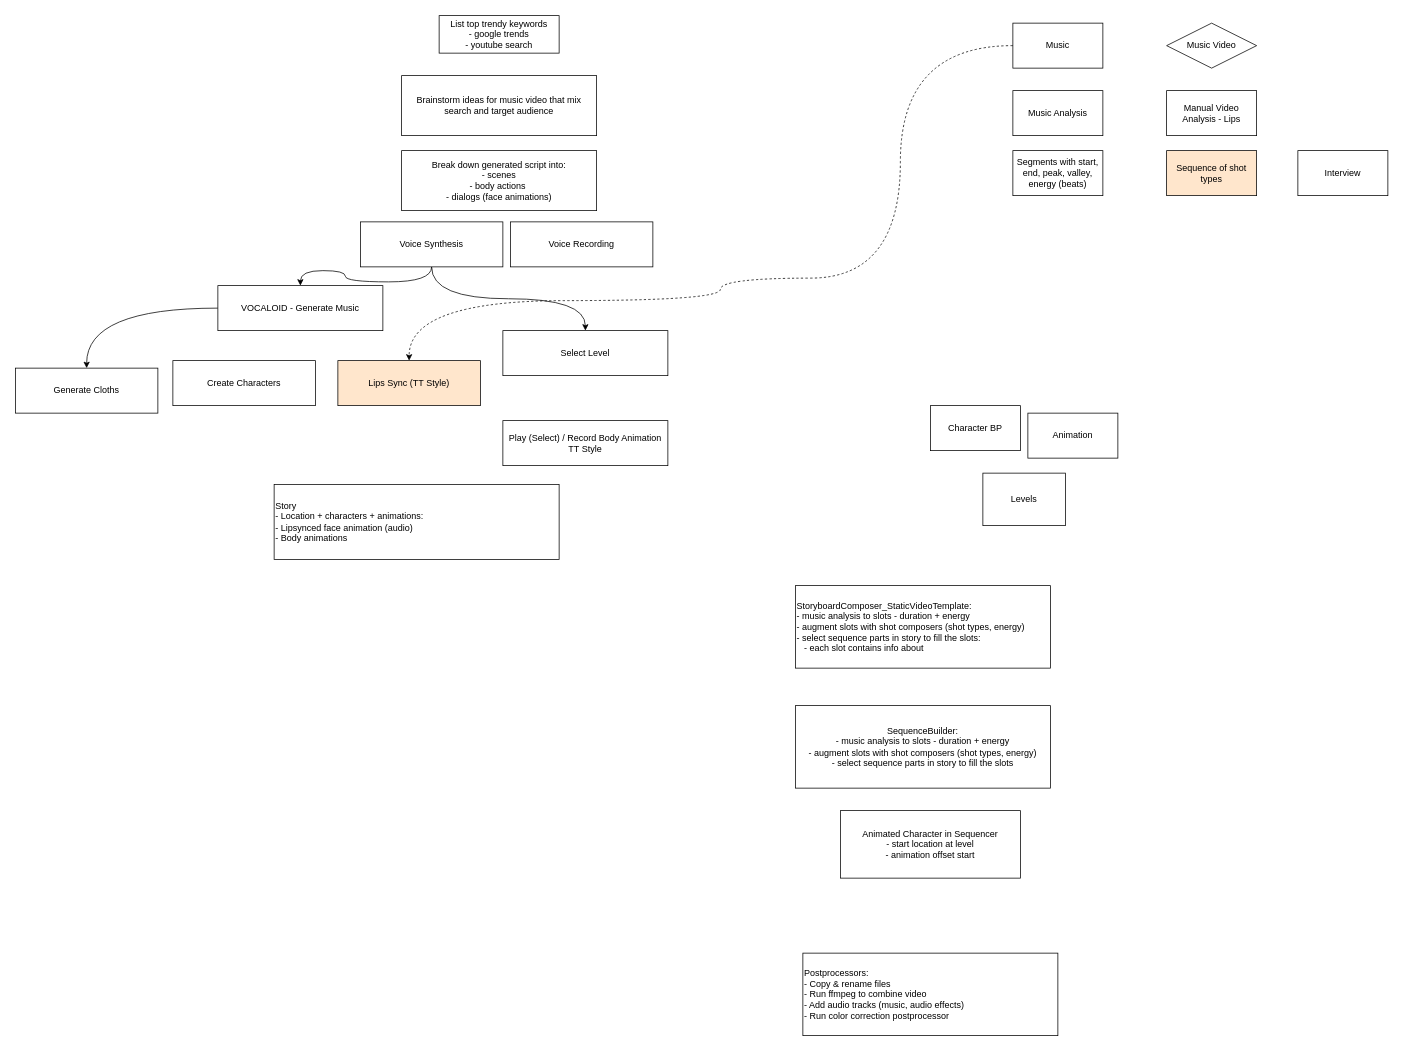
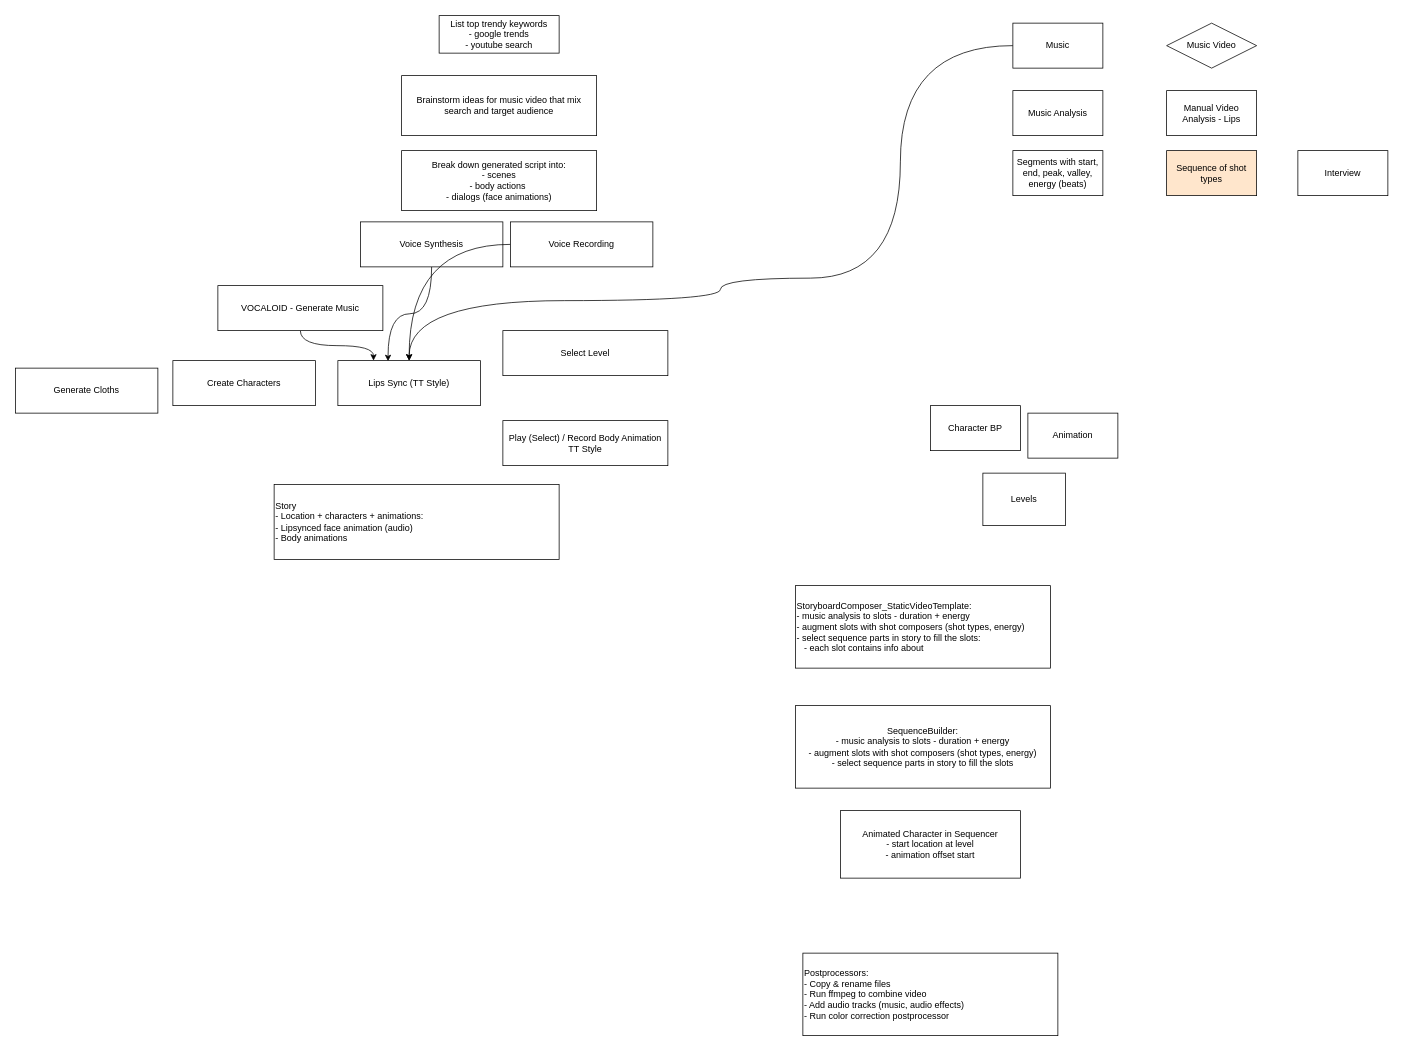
  <mxCell id="0" />
  <mxCell id="1" parent="0" />
- <mxCell id="2" style="edgeStyle=orthogonalEdgeStyle;curved=1;rounded=0;orthogonalLoop=1;jettySize=auto;html=1;entryX=0.5;entryY=0;entryDx=0;entryDy=0;dashed=1;" edge="1" parent="1" source="3" target="25"><mxGeometry relative="1" as="geometry"><Array as="points"><mxPoint x="1200" y="60" /><mxPoint x="1200" y="370" /><mxPoint x="960" y="370" /><mxPoint x="960" y="400" /><mxPoint x="545" y="400" /></Array></mxGeometry></mxCell>
+ <mxCell id="2" style="edgeStyle=orthogonalEdgeStyle;curved=1;rounded=0;orthogonalLoop=1;jettySize=auto;html=1;entryX=0.5;entryY=0;entryDx=0;entryDy=0;" edge="1" parent="1" source="3" target="25"><mxGeometry relative="1" as="geometry"><Array as="points"><mxPoint x="1200" y="60" /><mxPoint x="1200" y="370" /><mxPoint x="960" y="370" /><mxPoint x="960" y="400" /><mxPoint x="545" y="400" /></Array></mxGeometry></mxCell>
  <mxCell id="3" value="Music" style="rounded=0;whiteSpace=wrap;html=1;" vertex="1" parent="1"><mxGeometry x="1350" y="30" width="120" height="60" as="geometry" /></mxCell>
  <mxCell id="4" value="Music Analysis" style="rounded=0;whiteSpace=wrap;html=1;" vertex="1" parent="1"><mxGeometry x="1350" y="120" width="120" height="60" as="geometry" /></mxCell>
  <mxCell id="5" value="Music Video" style="rhombus;whiteSpace=wrap;html=1;" vertex="1" parent="1"><mxGeometry x="1555" y="30" width="120" height="60" as="geometry" /></mxCell>
  <mxCell id="6" value="Manual Video Analysis - Lips" style="rounded=0;whiteSpace=wrap;html=1;" vertex="1" parent="1"><mxGeometry x="1555" y="120" width="120" height="60" as="geometry" /></mxCell>
  <mxCell id="7" value="Sequence of shot types" style="rounded=0;whiteSpace=wrap;html=1;fillColor=#ffe6cc;" vertex="1" parent="1"><mxGeometry x="1555" y="200" width="120" height="60" as="geometry" /></mxCell>
  <mxCell id="8" value="Segments with start, end, peak, valley, energy (beats)" style="rounded=0;whiteSpace=wrap;html=1;" vertex="1" parent="1"><mxGeometry x="1350" y="200" width="120" height="60" as="geometry" /></mxCell>
  <mxCell id="9" value="Animation" style="rounded=0;whiteSpace=wrap;html=1;" vertex="1" parent="1"><mxGeometry x="1370" y="550" width="120" height="60" as="geometry" /></mxCell>
  <mxCell id="10" value="Character BP" style="rounded=0;whiteSpace=wrap;html=1;" vertex="1" parent="1"><mxGeometry x="1240" y="540" width="120" height="60" as="geometry" /></mxCell>
  <mxCell id="11" value="Levels" style="rounded=0;whiteSpace=wrap;html=1;" vertex="1" parent="1"><mxGeometry x="1310" y="630" width="110" height="70" as="geometry" /></mxCell>
  <mxCell id="12" value="Animated Character in Sequencer&lt;br&gt;- start location at level&lt;br&gt;- animation offset start" style="rounded=0;whiteSpace=wrap;html=1;" vertex="1" parent="1"><mxGeometry x="1120" y="1080" width="240" height="90" as="geometry" /></mxCell>
  <mxCell id="13" value="StoryboardComposer_StaticVideoTemplate:&lt;br&gt;- music analysis to slots - duration + energy&lt;br&gt;- augment slots with shot composers (shot types, energy)&lt;br&gt;- select sequence parts in story to fill the slots:&lt;br&gt;&amp;nbsp; &amp;nbsp;- each slot contains info about" style="rounded=0;whiteSpace=wrap;html=1;align=left;" vertex="1" parent="1"><mxGeometry x="1060" y="780" width="340" height="110" as="geometry" /></mxCell>
  <mxCell id="14" value="SequenceBuilder:&lt;br&gt;- music analysis to slots - duration + energy&lt;br&gt;- augment slots with shot composers (shot types, energy)&lt;br&gt;- select sequence parts in story to fill the slots" style="rounded=0;whiteSpace=wrap;html=1;" vertex="1" parent="1"><mxGeometry x="1060" y="940" width="340" height="110" as="geometry" /></mxCell>
  <mxCell id="15" value="Postprocessors:&lt;br&gt;- Copy &amp;amp; rename files&lt;br&gt;- Run ffmpeg to combine video&lt;br&gt;- Add audio tracks (music,&amp;nbsp;audio effects)&lt;br&gt;- Run color correction postprocessor" style="rounded=0;whiteSpace=wrap;html=1;align=left;" vertex="1" parent="1"><mxGeometry x="1070" y="1270" width="340" height="110" as="geometry" /></mxCell>
  <mxCell id="16" value="Brainstorm ideas for music video that mix search and target audience" style="rounded=0;whiteSpace=wrap;html=1;" vertex="1" parent="1"><mxGeometry x="535" y="100" width="260" height="80" as="geometry" /></mxCell>
  <mxCell id="17" value="List top trendy keywords&lt;br&gt;- google trends&lt;br&gt;- youtube search" style="rounded=0;whiteSpace=wrap;html=1;" vertex="1" parent="1"><mxGeometry x="585" y="20" width="160" height="50" as="geometry" /></mxCell>
  <mxCell id="18" value="Break down generated script into:&lt;br&gt;- scenes&lt;br&gt;- body actions&amp;nbsp;&lt;br&gt;- dialogs (face animations)" style="rounded=0;whiteSpace=wrap;html=1;" vertex="1" parent="1"><mxGeometry x="535" y="200" width="260" height="80" as="geometry" /></mxCell>
- <mxCell id="19" style="edgeStyle=orthogonalEdgeStyle;curved=1;rounded=0;orthogonalLoop=1;jettySize=auto;html=1;entryX=0.5;entryY=0;entryDx=0;entryDy=0;" edge="1" parent="1" source="21" target="30"><mxGeometry relative="1" as="geometry" /></mxCell>
- <mxCell id="20" style="edgeStyle=orthogonalEdgeStyle;curved=1;rounded=0;orthogonalLoop=1;jettySize=auto;html=1;" edge="1" parent="1" source="21" target="26"><mxGeometry relative="1" as="geometry" /></mxCell>
+ <mxCell id="20" style="edgeStyle=orthogonalEdgeStyle;curved=1;rounded=0;orthogonalLoop=1;jettySize=auto;html=1;entryX=0.352;entryY=0.013;entryDx=0;entryDy=0;entryPerimeter=0;" edge="1" parent="1" source="21" target="25"><mxGeometry relative="1" as="geometry" /></mxCell>
  <mxCell id="21" value="Voice Synthesis" style="rounded=0;whiteSpace=wrap;html=1;" vertex="1" parent="1"><mxGeometry x="480" y="295" width="190" height="60" as="geometry" /></mxCell>
  <mxCell id="22" value="Play (Select) / Record Body Animation&lt;br&gt;TT Style" style="rounded=0;whiteSpace=wrap;html=1;" vertex="1" parent="1"><mxGeometry x="670" y="560" width="220" height="60" as="geometry" /></mxCell>
  <mxCell id="23" value="Create Characters" style="rounded=0;whiteSpace=wrap;html=1;" vertex="1" parent="1"><mxGeometry x="230" y="480" width="190" height="60" as="geometry" /></mxCell>
  <mxCell id="24" value="Generate Cloths" style="rounded=0;whiteSpace=wrap;html=1;" vertex="1" parent="1"><mxGeometry x="20" y="490" width="190" height="60" as="geometry" /></mxCell>
- <mxCell id="25" value="Lips Sync (TT Style)" style="rounded=0;whiteSpace=wrap;html=1;fillColor=#ffe6cc;" vertex="1" parent="1"><mxGeometry x="450" y="480" width="190" height="60" as="geometry" /></mxCell>
+ <mxCell id="25" value="Lips Sync (TT Style)" style="rounded=0;whiteSpace=wrap;html=1;" vertex="1" parent="1"><mxGeometry x="450" y="480" width="190" height="60" as="geometry" /></mxCell>
  <mxCell id="26" value="Select Level" style="rounded=0;whiteSpace=wrap;html=1;" vertex="1" parent="1"><mxGeometry x="670" y="440" width="220" height="60" as="geometry" /></mxCell>
+ <mxCell id="27" style="edgeStyle=orthogonalEdgeStyle;curved=1;rounded=0;orthogonalLoop=1;jettySize=auto;html=1;" edge="1" parent="1" source="28" target="25"><mxGeometry relative="1" as="geometry" /></mxCell>
  <mxCell id="28" value="Voice Recording" style="rounded=0;whiteSpace=wrap;html=1;" vertex="1" parent="1"><mxGeometry x="680" y="295" width="190" height="60" as="geometry" /></mxCell>
- <mxCell id="29" style="edgeStyle=orthogonalEdgeStyle;curved=1;rounded=0;orthogonalLoop=1;jettySize=auto;html=1;" edge="1" parent="1" source="30" target="24"><mxGeometry relative="1" as="geometry" /></mxCell>
+ <mxCell id="29" style="edgeStyle=orthogonalEdgeStyle;curved=1;rounded=0;orthogonalLoop=1;jettySize=auto;html=1;entryX=0.25;entryY=0;entryDx=0;entryDy=0;" edge="1" parent="1" source="30" target="25"><mxGeometry relative="1" as="geometry" /></mxCell>
  <mxCell id="30" value="VOCALOID - Generate Music" style="rounded=0;whiteSpace=wrap;html=1;" vertex="1" parent="1"><mxGeometry x="290" y="380" width="220" height="60" as="geometry" /></mxCell>
  <mxCell id="31" value="Story&lt;br&gt;- Location + characters + animations:&lt;br&gt;- Lipsynced face animation (audio)&lt;br&gt;- Body animations" style="rounded=0;whiteSpace=wrap;html=1;align=left;" vertex="1" parent="1"><mxGeometry x="365" y="645" width="380" height="100" as="geometry" /></mxCell>
  <mxCell id="32" value="Interview" style="rounded=0;whiteSpace=wrap;html=1;" vertex="1" parent="1"><mxGeometry x="1730" y="200" width="120" height="60" as="geometry" /></mxCell>
